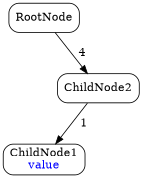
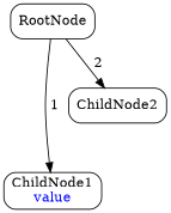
  digraph {
    node [shape=box style=rounded]
    n1 [label=<RootNode>]
    n2 [label=<ChildNode1<br/><font color="blue">value</font>>]
    n3 [label=<ChildNode2>]
-   n3 -> n2 [label=" 1"]
-   n1 -> n3 [label=" 4"]
+   n1 -> n2 [label=" 1"]
+   n1 -> n3 [label=" 2"]
  }
